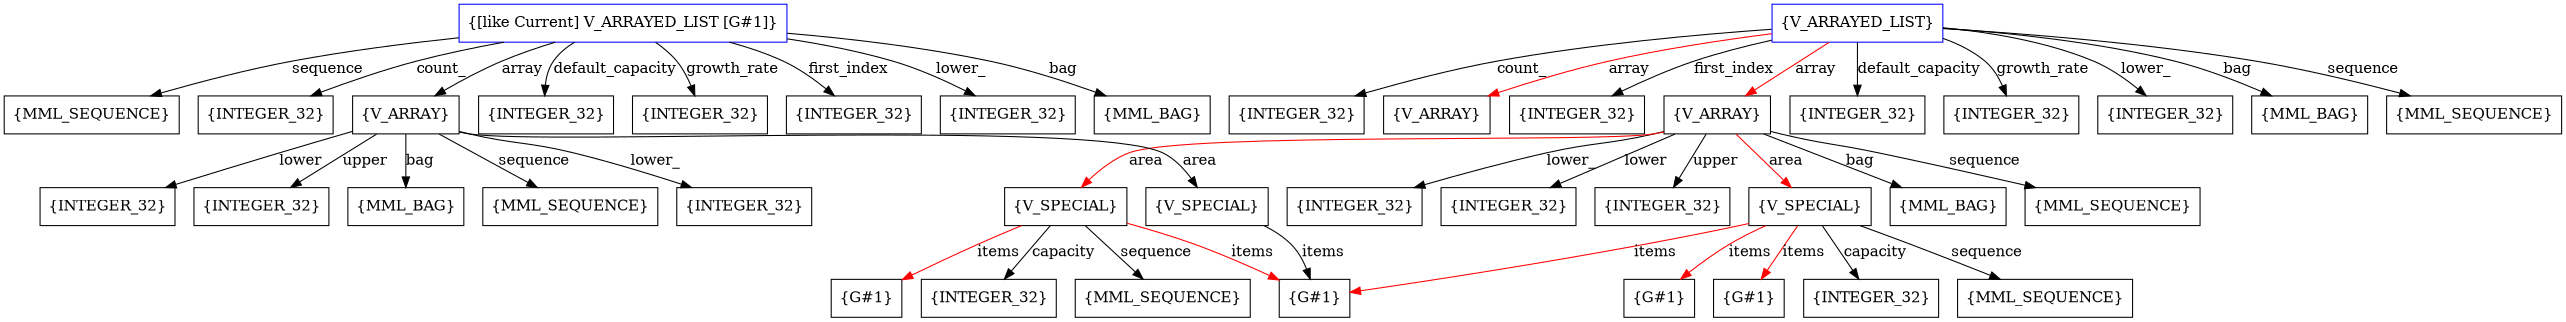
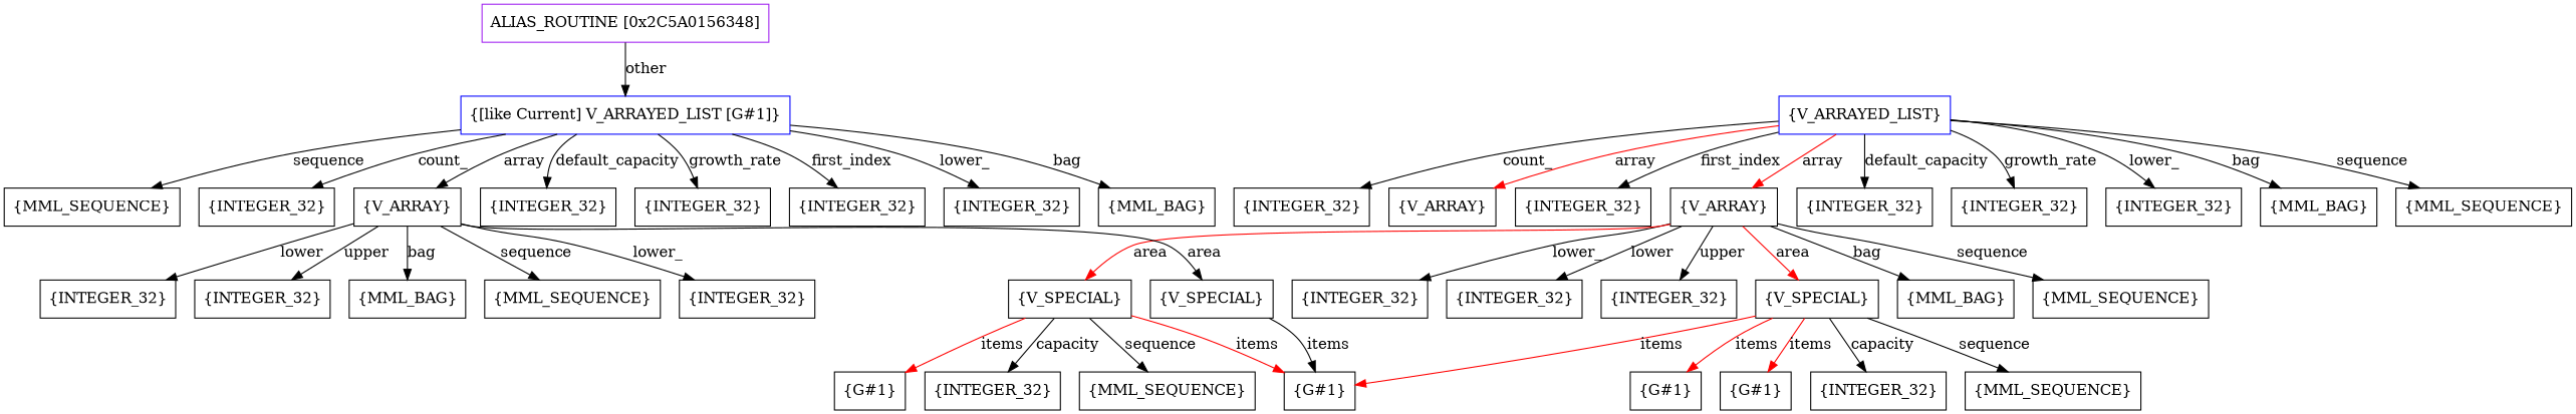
  digraph {
    node [shape=box]
+   n1 [color=purple label=<ALIAS_ROUTINE [0x2C5A0156348]>]
    n2 [color=blue label=<{[like Current] V_ARRAYED_LIST [G#1]}>]
    n3 [color=blue label=<{V_ARRAYED_LIST}>]
    n4 [label=<{INTEGER_32}>]
    n5 [label=<{INTEGER_32}>]
    n6 [label=<{INTEGER_32}>]
    n7 [label=<{MML_BAG}>]
    n8 [label=<{MML_SEQUENCE}>]
    n9 [label=<{INTEGER_32}>]
    n10 [label=<{V_ARRAY}>]
    n11 [label=<{V_ARRAY}>]
    n12 [label=<{INTEGER_32}>]
    n13 [label=<{INTEGER_32}>]
    n14 [label=<{INTEGER_32}>]
    n15 [label=<{INTEGER_32}>]
    n16 [label=<{MML_BAG}>]
    n17 [label=<{MML_SEQUENCE}>]
    n18 [label=<{INTEGER_32}>]
    n19 [label=<{V_ARRAY}>]
    n20 [label=<{INTEGER_32}>]
    n21 [label=<{MML_BAG}>]
    n22 [label=<{MML_SEQUENCE}>]
    n23 [label=<{INTEGER_32}>]
    n24 [label=<{INTEGER_32}>]
    n25 [label=<{INTEGER_32}>]
    n26 [label=<{V_SPECIAL}>]
    n27 [label=<{V_SPECIAL}>]
    n28 [label=<{G#1}>]
    n29 [label=<{G#1}>]
    n30 [label=<{INTEGER_32}>]
    n31 [label=<{MML_SEQUENCE}>]
    n32 [label=<{G#1}>]
    n33 [label=<{G#1}>]
    n34 [label=<{INTEGER_32}>]
    n35 [label=<{MML_SEQUENCE}>]
    n36 [label=<{MML_BAG}>]
    n37 [label=<{MML_SEQUENCE}>]
    n38 [label=<{INTEGER_32}>]
    n39 [label=<{INTEGER_32}>]
    n40 [label=<{INTEGER_32}>]
    n41 [label=<{V_SPECIAL}>]
+   n1 -> n2 [label=<other>]
    n2 -> n13 [label=<default_capacity>]
    n2 -> n14 [label=<growth_rate>]
    n2 -> n15 [label=<lower_>]
    n2 -> n16 [label=<bag>]
    n2 -> n17 [label=<sequence>]
    n2 -> n18 [label=<count_>]
    n2 -> n19 [label=<array>]
    n2 -> n20 [label=<first_index>]
    n3 -> n4 [label=<default_capacity>]
    n3 -> n5 [label=<growth_rate>]
    n3 -> n6 [label=<lower_>]
    n3 -> n7 [label=<bag>]
    n3 -> n8 [label=<sequence>]
    n3 -> n9 [label=<count_>]
    n3 -> n10 [color=red label=<array>]
    n3 -> n11 [color=red label=<array>]
    n3 -> n12 [label=<first_index>]
    n11 -> n21 [label=<bag>]
    n11 -> n22 [label=<sequence>]
    n11 -> n23 [label=<lower_>]
    n11 -> n24 [label=<lower>]
    n11 -> n25 [label=<upper>]
    n11 -> n26 [color=red label=<area>]
    n11 -> n27 [color=red label=<area>]
    n19 -> n36 [label=<bag>]
    n19 -> n37 [label=<sequence>]
    n19 -> n38 [label=<lower_>]
    n19 -> n39 [label=<lower>]
    n19 -> n40 [label=<upper>]
    n19 -> n41 [label=<area>]
    n26 -> n28 [color=red label=<items>]
    n26 -> n29 [color=red label=<items>]
    n26 -> n30 [label=<capacity>]
    n26 -> n31 [label=<sequence>]
    n27 -> n29 [color=red label=<items>]
    n27 -> n32 [color=red label=<items>]
    n27 -> n33 [color=red label=<items>]
    n27 -> n34 [label=<capacity>]
    n27 -> n35 [label=<sequence>]
    n41 -> n29 [label=<items>]
  }
